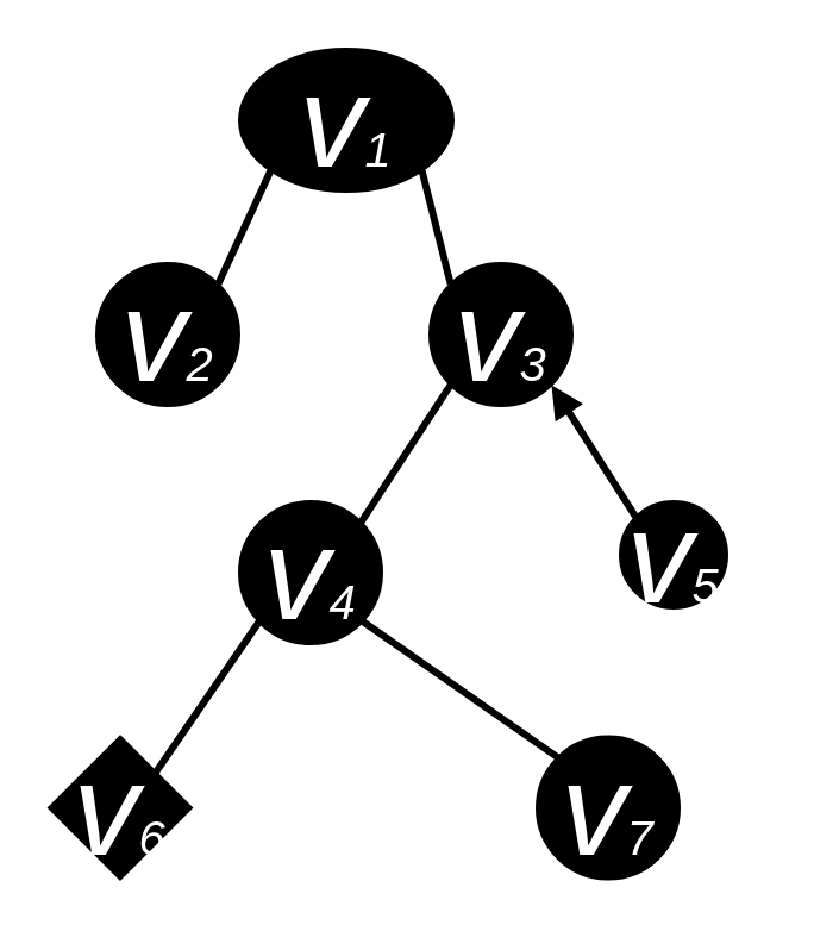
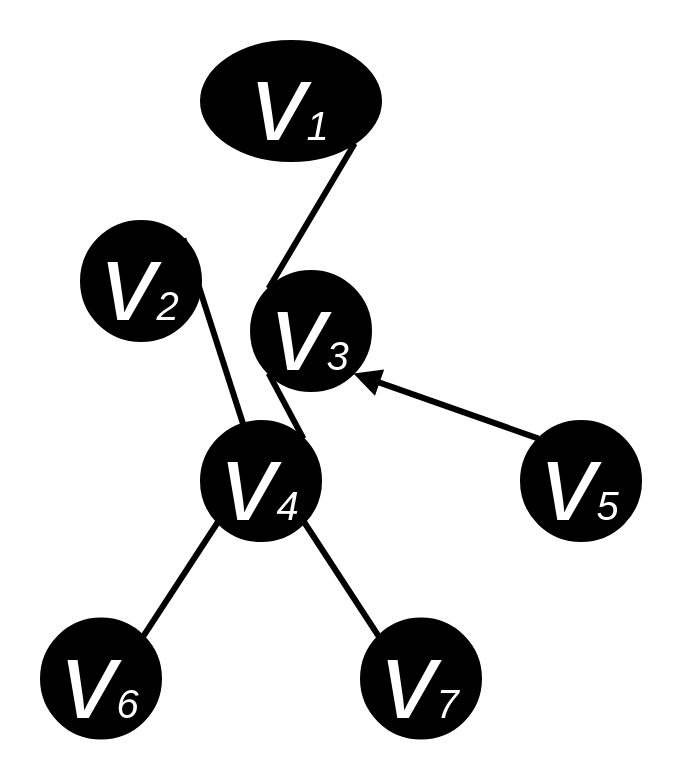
  <mxCell id="0" />
  <mxCell id="1" parent="0" />
  <mxCell id="2" value="&lt;i&gt;&lt;font style=&quot;&quot; color=&quot;#ffffff&quot;&gt;&lt;font style=&quot;font-size: 55px;&quot;&gt;v&lt;/font&gt;&lt;font style=&quot;font-size: 20px;&quot;&gt;1&lt;/font&gt;&lt;/font&gt;&lt;/i&gt;" style="ellipse;whiteSpace=wrap;html=1;aspect=fixed;fillColor=#000000;" parent="1" vertex="1"><mxGeometry x="100" y="20" width="90" height="60" as="geometry" /></mxCell>
  <mxCell id="3" value="&lt;i&gt;&lt;font style=&quot;&quot; color=&quot;#ffffff&quot;&gt;&lt;font style=&quot;font-size: 55px;&quot;&gt;v&lt;/font&gt;&lt;font style=&quot;font-size: 20px;&quot;&gt;2&lt;/font&gt;&lt;/font&gt;&lt;/i&gt;" style="ellipse;whiteSpace=wrap;html=1;aspect=fixed;fillColor=#000000;" parent="1" vertex="1"><mxGeometry x="40" y="110" width="60" height="60" as="geometry" /></mxCell>
- <mxCell id="4" value="&lt;i&gt;&lt;font style=&quot;&quot; color=&quot;#ffffff&quot;&gt;&lt;font style=&quot;font-size: 55px;&quot;&gt;v&lt;/font&gt;&lt;font style=&quot;font-size: 20px;&quot;&gt;3&lt;/font&gt;&lt;/font&gt;&lt;/i&gt;" style="ellipse;whiteSpace=wrap;html=1;aspect=fixed;fillColor=#000000;" parent="1" vertex="1"><mxGeometry x="180" y="110" width="60" height="60" as="geometry" /></mxCell>
+ <mxCell id="4" value="&lt;i&gt;&lt;font style=&quot;&quot; color=&quot;#ffffff&quot;&gt;&lt;font style=&quot;font-size: 55px;&quot;&gt;v&lt;/font&gt;&lt;font style=&quot;font-size: 20px;&quot;&gt;3&lt;/font&gt;&lt;/font&gt;&lt;/i&gt;" style="ellipse;whiteSpace=wrap;html=1;aspect=fixed;fillColor=#000000;" parent="1" vertex="1"><mxGeometry x="125" y="135" width="60" height="60" as="geometry" /></mxCell>
  <mxCell id="5" value="&lt;i&gt;&lt;font style=&quot;&quot; color=&quot;#ffffff&quot;&gt;&lt;font style=&quot;font-size: 55px;&quot;&gt;v&lt;/font&gt;&lt;font style=&quot;font-size: 20px;&quot;&gt;4&lt;/font&gt;&lt;/font&gt;&lt;/i&gt;" style="ellipse;whiteSpace=wrap;html=1;aspect=fixed;fillColor=#000000;" parent="1" vertex="1"><mxGeometry x="100" y="210" width="60" height="60" as="geometry" /></mxCell>
- <mxCell id="6" value="&lt;i&gt;&lt;font style=&quot;&quot; color=&quot;#ffffff&quot;&gt;&lt;font style=&quot;font-size: 55px;&quot;&gt;v&lt;/font&gt;&lt;font style=&quot;font-size: 20px;&quot;&gt;5&lt;/font&gt;&lt;/font&gt;&lt;/i&gt;" style="ellipse;whiteSpace=wrap;html=1;aspect=fixed;fillColor=#000000;" parent="1" vertex="1"><mxGeometry x="260" y="210" width="45" height="45" as="geometry" /></mxCell>
+ <mxCell id="6" value="&lt;i&gt;&lt;font style=&quot;&quot; color=&quot;#ffffff&quot;&gt;&lt;font style=&quot;font-size: 55px;&quot;&gt;v&lt;/font&gt;&lt;font style=&quot;font-size: 20px;&quot;&gt;5&lt;/font&gt;&lt;/font&gt;&lt;/i&gt;" style="ellipse;whiteSpace=wrap;html=1;aspect=fixed;fillColor=#000000;" parent="1" vertex="1"><mxGeometry x="260" y="210" width="60" height="60" as="geometry" /></mxCell>
  <mxCell id="7" value="" style="endArrow=none;html=1;rounded=0;fontSize=20;fontColor=#FFFFFF;entryX=1;entryY=1;entryDx=0;entryDy=0;exitX=0;exitY=0;exitDx=0;exitDy=0;strokeWidth=3;" parent="1" source="4" target="2" edge="1"><mxGeometry width="50" height="50" relative="1" as="geometry"><mxPoint x="220" y="220" as="sourcePoint" /><mxPoint x="270" y="170" as="targetPoint" /></mxGeometry></mxCell>
- <mxCell id="8" value="" style="endArrow=none;html=1;rounded=0;fontSize=20;fontColor=#FFFFFF;exitX=1;exitY=0;exitDx=0;exitDy=0;entryX=0;entryY=1;entryDx=0;entryDy=0;strokeWidth=3;" parent="1" source="3" target="2" edge="1"><mxGeometry width="50" height="50" relative="1" as="geometry"><mxPoint x="220" y="220" as="sourcePoint" /><mxPoint x="270" y="170" as="targetPoint" /></mxGeometry></mxCell>
+ <mxCell id="8" value="" style="endArrow=none;html=1;rounded=0;fontSize=20;fontColor=#FFFFFF;exitX=1;exitY=0;exitDx=0;exitDy=0;strokeWidth=3;" parent="1" source="3" target="5" edge="1"><mxGeometry width="50" height="50" relative="1" as="geometry"><mxPoint x="220" y="220" as="sourcePoint" /><mxPoint x="270" y="170" as="targetPoint" /></mxGeometry></mxCell>
  <mxCell id="9" value="" style="endArrow=none;html=1;rounded=0;fontSize=20;fontColor=#FFFFFF;entryX=0;entryY=1;entryDx=0;entryDy=0;exitX=1;exitY=0;exitDx=0;exitDy=0;strokeWidth=3;" parent="1" source="5" target="4" edge="1"><mxGeometry width="50" height="50" relative="1" as="geometry"><mxPoint x="220" y="220" as="sourcePoint" /><mxPoint x="270" y="170" as="targetPoint" /></mxGeometry></mxCell>
  <mxCell id="10" value="" style="endArrow=block;html=1;rounded=0;fontSize=20;fontColor=#FFFFFF;entryX=1;entryY=1;entryDx=0;entryDy=0;exitX=0;exitY=0;exitDx=0;exitDy=0;strokeWidth=3;" parent="1" source="6" target="4" edge="1"><mxGeometry width="50" height="50" relative="1" as="geometry"><mxPoint x="220" y="220" as="sourcePoint" /><mxPoint x="270" y="170" as="targetPoint" /></mxGeometry></mxCell>
- <mxCell id="11" value="&lt;i&gt;&lt;font style=&quot;&quot; color=&quot;#ffffff&quot;&gt;&lt;font style=&quot;font-size: 55px;&quot;&gt;v&lt;/font&gt;&lt;font style=&quot;font-size: 20px;&quot;&gt;6&lt;/font&gt;&lt;/font&gt;&lt;/i&gt;" style="rhombus;whiteSpace=wrap;html=1;aspect=fixed;fillColor=#000000;" parent="1" vertex="1"><mxGeometry x="20" y="308.79" width="60" height="60" as="geometry" /></mxCell>
- <mxCell id="12" value="&lt;i&gt;&lt;font style=&quot;&quot; color=&quot;#ffffff&quot;&gt;&lt;font style=&quot;font-size: 55px;&quot;&gt;v&lt;/font&gt;&lt;font style=&quot;font-size: 20px;&quot;&gt;7&lt;/font&gt;&lt;/font&gt;&lt;/i&gt;" style="ellipse;whiteSpace=wrap;html=1;aspect=fixed;fillColor=#000000;" parent="1" vertex="1"><mxGeometry x="225" y="308.79" width="60" height="60" as="geometry" /></mxCell>
+ <mxCell id="11" value="&lt;i&gt;&lt;font style=&quot;&quot; color=&quot;#ffffff&quot;&gt;&lt;font style=&quot;font-size: 55px;&quot;&gt;v&lt;/font&gt;&lt;font style=&quot;font-size: 20px;&quot;&gt;6&lt;/font&gt;&lt;/font&gt;&lt;/i&gt;" style="ellipse;whiteSpace=wrap;html=1;aspect=fixed;fillColor=#000000;" parent="1" vertex="1"><mxGeometry x="20" y="308.79" width="60" height="60" as="geometry" /></mxCell>
+ <mxCell id="12" value="&lt;i&gt;&lt;font style=&quot;&quot; color=&quot;#ffffff&quot;&gt;&lt;font style=&quot;font-size: 55px;&quot;&gt;v&lt;/font&gt;&lt;font style=&quot;font-size: 20px;&quot;&gt;7&lt;/font&gt;&lt;/font&gt;&lt;/i&gt;" style="ellipse;whiteSpace=wrap;html=1;aspect=fixed;fillColor=#000000;" parent="1" vertex="1"><mxGeometry x="180" y="308.79" width="60" height="60" as="geometry" /></mxCell>
  <mxCell id="13" value="" style="endArrow=none;html=1;rounded=0;fontSize=20;fontColor=#FFFFFF;entryX=0;entryY=1;entryDx=0;entryDy=0;exitX=1;exitY=0;exitDx=0;exitDy=0;strokeWidth=3;" parent="1" source="11" edge="1"><mxGeometry width="50" height="50" relative="1" as="geometry"><mxPoint x="140" y="318.79" as="sourcePoint" /><mxPoint x="108.787" y="260.003" as="targetPoint" /></mxGeometry></mxCell>
  <mxCell id="14" value="" style="endArrow=none;html=1;rounded=0;fontSize=20;fontColor=#FFFFFF;entryX=1;entryY=1;entryDx=0;entryDy=0;exitX=0;exitY=0;exitDx=0;exitDy=0;strokeWidth=3;" parent="1" source="12" edge="1"><mxGeometry width="50" height="50" relative="1" as="geometry"><mxPoint x="140" y="318.79" as="sourcePoint" /><mxPoint x="151.213" y="260.003" as="targetPoint" /></mxGeometry></mxCell>
